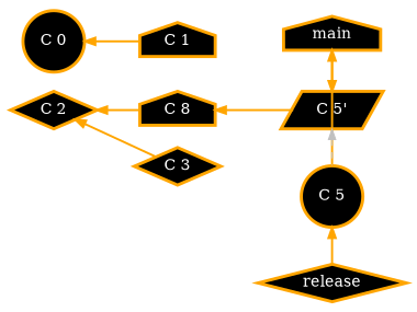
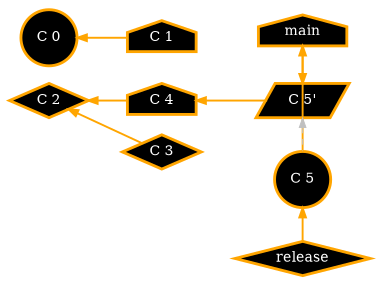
  digraph {
    fontname="DejaVu Serif"
    rankdir=LR
    splines=line
    node [color=orange fillcolor=black fontcolor=white fontname="DejaVu Serif" fontsize=15.0 group=main penwidth=3 shape=house style=filled]
    edge [color=orange dir=back fontname="DejaVu Serif" style=bold]
-   n1 [label="C 8" width=0.3]
+   n1 [label="C 4" width=0.3]
    n2 [group=branch label="C 3" shape=diamond width=0.3]
    n3 [label=main style="bold,filled" width=0.3 group=""]
    n4 [group=branch label="C 5'" shape=parallelogram width=0.3]
    release [lable=release shape=diamond style="bold,filled" width=0.3 group=""]
    n6 [group=branch label="C 5" shape=circle width=0.3]
    n7 [label="C 0" shape=circle width=0.3]
    n8 [label="C 1" width=0.3]
    n9 [label="C 2" shape=diamond width=0.3]
    subgraph sub_1 {
      rank=same
      n1
      n2
    }
    subgraph sub_2 {
      rank=same
      n3
      n4
    }
    subgraph sub_3 {
      rank=same
      release
      n6
    }
    subgraph sub_4 {
      rank=same
      n4
      n6
    }
    n1 -> n4
    n3 -> n4 [minlen=2 dir=""]
    n3 -> n6
    n4 -> n6 [color=grey minlen=2 style=dashed]
    n6 -> release [minlen=2]
    n7 -> n8
    n9 -> n1
    n9 -> n2
  }
